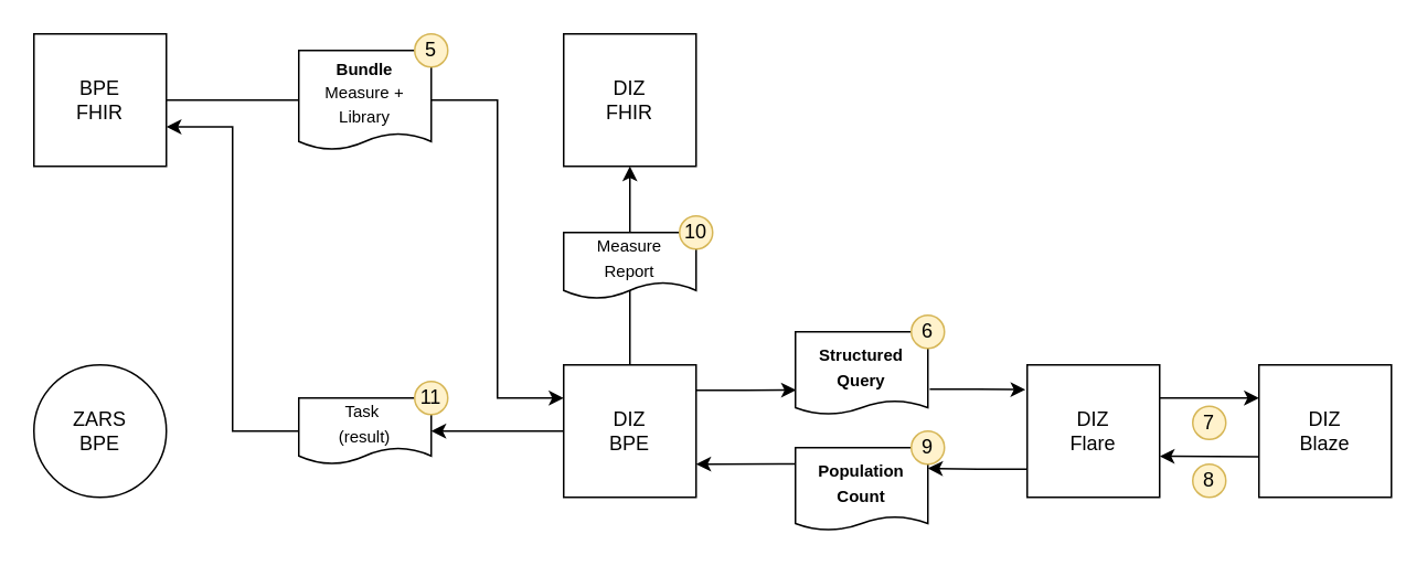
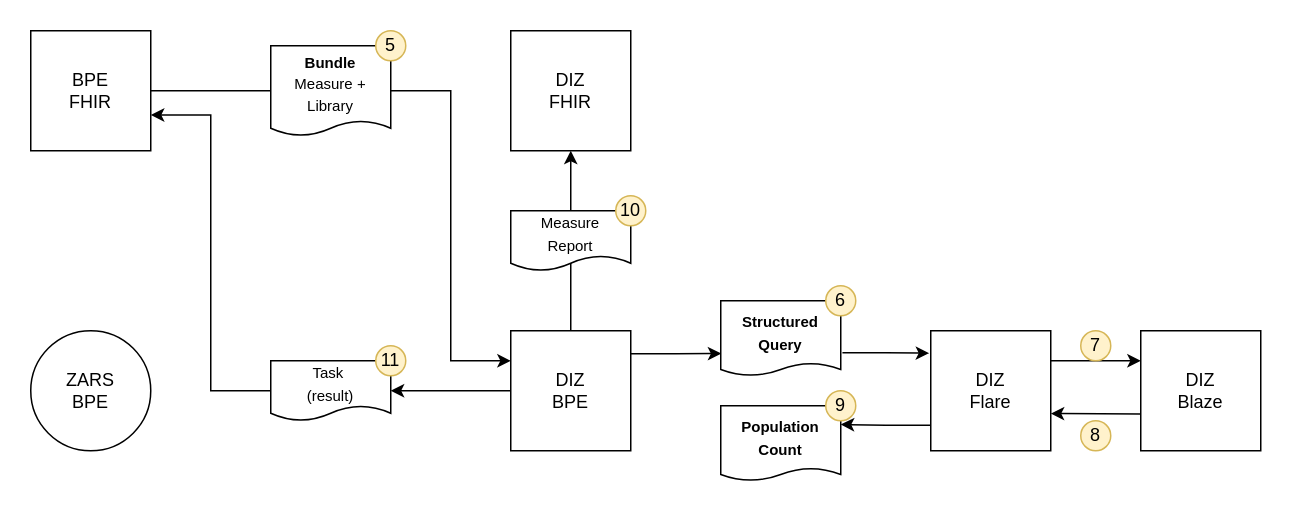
  <mxCell id="0" />
  <mxCell id="1" parent="0" />
  <mxCell id="2" value="" style="edgeStyle=orthogonalEdgeStyle;rounded=0;orthogonalLoop=1;jettySize=auto;html=1;startArrow=none;startFill=0;endArrow=none;endFill=0;" parent="1" source="3" target="7" edge="1"><mxGeometry relative="1" as="geometry" /></mxCell>
  <mxCell id="3" value="BPE&lt;br&gt;FHIR" style="whiteSpace=wrap;html=1;aspect=fixed;" parent="1" vertex="1"><mxGeometry x="20" y="20" width="80" height="80" as="geometry" /></mxCell>
  <mxCell id="4" value="ZARS&lt;br&gt;BPE" style="ellipse;whiteSpace=wrap;html=1;aspect=fixed;" parent="1" vertex="1"><mxGeometry x="20" y="220" width="80" height="80" as="geometry" /></mxCell>
  <mxCell id="5" value="DIZ&lt;br&gt;FHIR" style="whiteSpace=wrap;html=1;aspect=fixed;" parent="1" vertex="1"><mxGeometry x="340" y="20" width="80" height="80" as="geometry" /></mxCell>
  <mxCell id="6" style="edgeStyle=orthogonalEdgeStyle;rounded=0;orthogonalLoop=1;jettySize=auto;html=1;exitX=1;exitY=0.5;exitDx=0;exitDy=0;entryX=0;entryY=0.25;entryDx=0;entryDy=0;startArrow=none;startFill=0;endArrow=classic;endFill=1;" parent="1" source="7" target="11" edge="1"><mxGeometry relative="1" as="geometry"><Array as="points"><mxPoint x="300" y="60" /><mxPoint x="300" y="240" /></Array></mxGeometry></mxCell>
  <mxCell id="7" value="&lt;font style=&quot;font-size: 10px&quot;&gt;&lt;b&gt;Bundle&lt;/b&gt;&lt;br&gt;Measure +&lt;br&gt;Library&lt;/font&gt;" style="shape=document;whiteSpace=wrap;html=1;boundedLbl=1;size=0.167;" parent="1" vertex="1"><mxGeometry x="180" y="30" width="80" height="60" as="geometry" /></mxCell>
  <mxCell id="8" style="edgeStyle=orthogonalEdgeStyle;rounded=0;orthogonalLoop=1;jettySize=auto;html=1;exitX=0;exitY=0.5;exitDx=0;exitDy=0;entryX=1;entryY=0.5;entryDx=0;entryDy=0;startArrow=none;startFill=0;endArrow=classic;endFill=1;" parent="1" source="11" target="19" edge="1"><mxGeometry relative="1" as="geometry"><Array as="points" /></mxGeometry></mxCell>
  <mxCell id="9" value="" style="edgeStyle=orthogonalEdgeStyle;rounded=0;orthogonalLoop=1;jettySize=auto;html=1;startArrow=none;startFill=0;endArrow=none;endFill=0;entryX=0.5;entryY=0.868;entryDx=0;entryDy=0;entryPerimeter=0;" parent="1" source="11" target="21" edge="1"><mxGeometry relative="1" as="geometry" /></mxCell>
  <mxCell id="10" style="edgeStyle=orthogonalEdgeStyle;rounded=0;orthogonalLoop=1;jettySize=auto;html=1;entryX=0.005;entryY=0.703;entryDx=0;entryDy=0;entryPerimeter=0;exitX=0.999;exitY=0.192;exitDx=0;exitDy=0;exitPerimeter=0;" edge="1" parent="1" source="11" target="17"><mxGeometry relative="1" as="geometry" /></mxCell>
  <mxCell id="11" value="DIZ&lt;br&gt;BPE" style="whiteSpace=wrap;html=1;aspect=fixed;" parent="1" vertex="1"><mxGeometry x="340" y="220" width="80" height="80" as="geometry" /></mxCell>
  <mxCell id="12" value="5" style="ellipse;whiteSpace=wrap;html=1;aspect=fixed;fillColor=#fff2cc;strokeColor=#d6b656;" parent="1" vertex="1"><mxGeometry x="250" y="20" width="20" height="20" as="geometry" /></mxCell>
  <mxCell id="13" style="edgeStyle=orthogonalEdgeStyle;rounded=0;orthogonalLoop=1;jettySize=auto;html=1;exitX=1;exitY=0.25;exitDx=0;exitDy=0;entryX=0;entryY=0.25;entryDx=0;entryDy=0;" edge="1" parent="1" source="15" target="23"><mxGeometry relative="1" as="geometry"><Array as="points"><mxPoint x="730" y="240" /><mxPoint x="730" y="240" /></Array></mxGeometry></mxCell>
  <mxCell id="14" style="edgeStyle=orthogonalEdgeStyle;rounded=0;orthogonalLoop=1;jettySize=auto;html=1;exitX=0;exitY=0.75;exitDx=0;exitDy=0;entryX=1;entryY=0.25;entryDx=0;entryDy=0;" edge="1" parent="1" source="15" target="25"><mxGeometry relative="1" as="geometry"><Array as="points"><mxPoint x="620" y="283" /><mxPoint x="590" y="283" /></Array></mxGeometry></mxCell>
  <mxCell id="15" value="DIZ&lt;br&gt;Flare" style="whiteSpace=wrap;html=1;aspect=fixed;" parent="1" vertex="1"><mxGeometry x="620" y="220" width="80" height="80" as="geometry" /></mxCell>
  <mxCell id="16" style="edgeStyle=orthogonalEdgeStyle;rounded=0;orthogonalLoop=1;jettySize=auto;html=1;exitX=1.014;exitY=0.694;exitDx=0;exitDy=0;startArrow=none;startFill=0;exitPerimeter=0;entryX=-0.013;entryY=0.187;entryDx=0;entryDy=0;entryPerimeter=0;" parent="1" source="17" target="15" edge="1"><mxGeometry relative="1" as="geometry"><mxPoint x="620" y="240" as="targetPoint" /></mxGeometry></mxCell>
  <mxCell id="17" value="&lt;font style=&quot;font-size: 10px&quot;&gt;&lt;b&gt;Structured Query&lt;/b&gt;&lt;/font&gt;" style="shape=document;whiteSpace=wrap;html=1;boundedLbl=1;size=0.167;" parent="1" vertex="1"><mxGeometry x="480" y="200" width="80" height="50" as="geometry" /></mxCell>
  <mxCell id="18" value="" style="edgeStyle=orthogonalEdgeStyle;rounded=0;orthogonalLoop=1;jettySize=auto;html=1;startArrow=none;startFill=0;endArrow=classic;endFill=1;entryX=1.001;entryY=0.702;entryDx=0;entryDy=0;entryPerimeter=0;exitX=0;exitY=0.5;exitDx=0;exitDy=0;" parent="1" source="19" target="3" edge="1"><mxGeometry relative="1" as="geometry" /></mxCell>
  <mxCell id="19" value="&lt;font style=&quot;font-size: 10px&quot;&gt;Task&amp;nbsp;&lt;br&gt;(result)&lt;/font&gt;" style="shape=document;whiteSpace=wrap;html=1;boundedLbl=1;size=0.25;" parent="1" vertex="1"><mxGeometry x="180" y="240" width="80" height="40" as="geometry" /></mxCell>
  <mxCell id="20" value="" style="edgeStyle=orthogonalEdgeStyle;rounded=0;orthogonalLoop=1;jettySize=auto;html=1;startArrow=none;startFill=0;endArrow=classic;endFill=1;" parent="1" source="21" target="5" edge="1"><mxGeometry relative="1" as="geometry" /></mxCell>
  <mxCell id="21" value="&lt;font style=&quot;font-size: 10px&quot;&gt;Measure&lt;br&gt;Report&lt;/font&gt;" style="shape=document;whiteSpace=wrap;html=1;boundedLbl=1;size=0.25;" parent="1" vertex="1"><mxGeometry x="340" y="140" width="80" height="40" as="geometry" /></mxCell>
  <mxCell id="22" style="edgeStyle=orthogonalEdgeStyle;rounded=0;orthogonalLoop=1;jettySize=auto;html=1;entryX=1;entryY=0.69;entryDx=0;entryDy=0;entryPerimeter=0;" edge="1" parent="1" target="15"><mxGeometry relative="1" as="geometry"><mxPoint x="820" y="275" as="sourcePoint" /></mxGeometry></mxCell>
  <mxCell id="23" value="DIZ&lt;br&gt;Blaze" style="whiteSpace=wrap;html=1;aspect=fixed;" vertex="1" parent="1"><mxGeometry x="760" y="220" width="80" height="80" as="geometry" /></mxCell>
- <mxCell id="24" style="edgeStyle=orthogonalEdgeStyle;rounded=0;orthogonalLoop=1;jettySize=auto;html=1;exitX=0.002;exitY=0.196;exitDx=0;exitDy=0;entryX=1;entryY=0.75;entryDx=0;entryDy=0;exitPerimeter=0;" edge="1" parent="1" source="25" target="11"><mxGeometry relative="1" as="geometry"><Array as="points"><mxPoint x="470" y="280" /><mxPoint x="420" y="280" /></Array></mxGeometry></mxCell>
  <mxCell id="25" value="&lt;font size=&quot;1&quot;&gt;&lt;b&gt;Population Count&lt;/b&gt;&lt;/font&gt;" style="shape=document;whiteSpace=wrap;html=1;boundedLbl=1;size=0.167;" vertex="1" parent="1"><mxGeometry x="480" y="270" width="80" height="50" as="geometry" /></mxCell>
  <mxCell id="26" value="6" style="ellipse;whiteSpace=wrap;html=1;aspect=fixed;fillColor=#fff2cc;strokeColor=#d6b656;" vertex="1" parent="1"><mxGeometry x="550" y="190" width="20" height="20" as="geometry" /></mxCell>
- <mxCell id="27" value="7" style="ellipse;whiteSpace=wrap;html=1;aspect=fixed;fillColor=#fff2cc;strokeColor=#d6b656;" vertex="1" parent="1"><mxGeometry x="720" y="245" width="20" height="20" as="geometry" /></mxCell>
+ <mxCell id="27" value="7" style="ellipse;whiteSpace=wrap;html=1;aspect=fixed;fillColor=#fff2cc;strokeColor=#d6b656;" vertex="1" parent="1"><mxGeometry x="720" y="220" width="20" height="20" as="geometry" /></mxCell>
  <mxCell id="28" value="8" style="ellipse;whiteSpace=wrap;html=1;aspect=fixed;fillColor=#fff2cc;strokeColor=#d6b656;" vertex="1" parent="1"><mxGeometry x="720" y="280" width="20" height="20" as="geometry" /></mxCell>
  <mxCell id="29" value="9" style="ellipse;whiteSpace=wrap;html=1;aspect=fixed;fillColor=#fff2cc;strokeColor=#d6b656;" vertex="1" parent="1"><mxGeometry x="550" y="260" width="20" height="20" as="geometry" /></mxCell>
  <mxCell id="30" value="10" style="ellipse;whiteSpace=wrap;html=1;aspect=fixed;fillColor=#fff2cc;strokeColor=#d6b656;" vertex="1" parent="1"><mxGeometry x="410" y="130" width="20" height="20" as="geometry" /></mxCell>
  <mxCell id="31" value="11" style="ellipse;whiteSpace=wrap;html=1;aspect=fixed;fillColor=#fff2cc;strokeColor=#d6b656;" vertex="1" parent="1"><mxGeometry x="250" y="230" width="20" height="20" as="geometry" /></mxCell>
